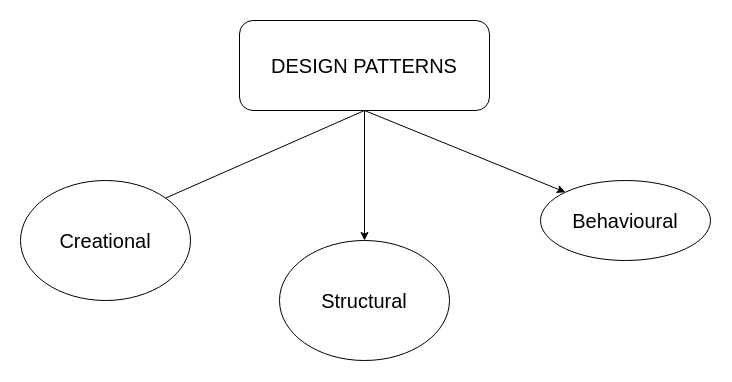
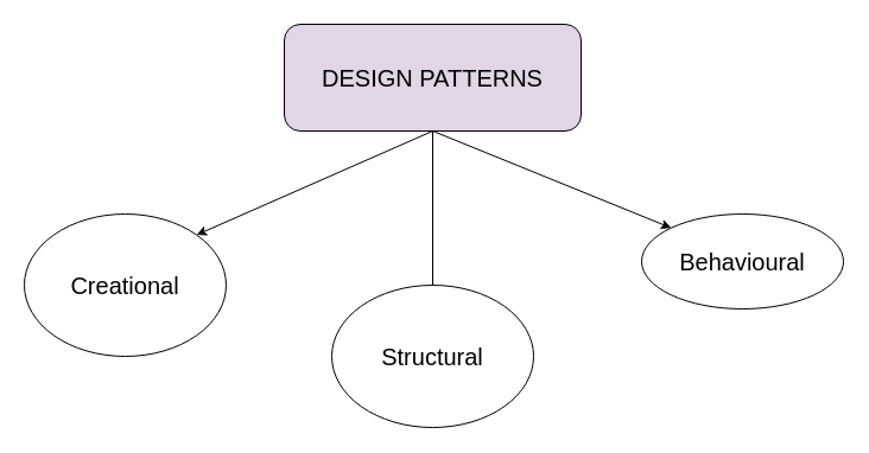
  <mxCell id="0" />
  <mxCell id="1" parent="0" />
- <mxCell id="2" value="DESIGN PATTERNS" style="rounded=1;whiteSpace=wrap;html=1;fontSize=20;" vertex="1" parent="1"><mxGeometry x="239" y="20" width="250" height="90" as="geometry" /></mxCell>
+ <mxCell id="2" value="DESIGN PATTERNS" style="rounded=1;whiteSpace=wrap;html=1;fontSize=20;fillColor=#e1d5e7;" vertex="1" parent="1"><mxGeometry x="239" y="20" width="250" height="90" as="geometry" /></mxCell>
  <mxCell id="3" value="Creational" style="ellipse;whiteSpace=wrap;html=1;fontSize=20;" vertex="1" parent="1"><mxGeometry x="20" y="180" width="170" height="120" as="geometry" /></mxCell>
  <mxCell id="4" value="Structural" style="ellipse;whiteSpace=wrap;html=1;fontSize=20;" vertex="1" parent="1"><mxGeometry x="279" y="240" width="170" height="120" as="geometry" /></mxCell>
  <mxCell id="5" value="Behavioural" style="ellipse;whiteSpace=wrap;html=1;fontSize=20;" vertex="1" parent="1"><mxGeometry x="540" y="180" width="170" height="80" as="geometry" /></mxCell>
- <mxCell id="6" value="" style="endArrow=none;html=1;fontSize=20;exitX=0.5;exitY=1;exitDx=0;exitDy=0;entryX=1;entryY=0;entryDx=0;entryDy=0;" edge="1" parent="1" source="2" target="3"><mxGeometry width="50" height="50" relative="1" as="geometry"><mxPoint x="340" y="500" as="sourcePoint" /><mxPoint x="390" y="450" as="targetPoint" /></mxGeometry></mxCell>
- <mxCell id="7" value="" style="endArrow=classic;html=1;fontSize=20;exitX=0.5;exitY=1;exitDx=0;exitDy=0;" edge="1" parent="1" source="2" target="4"><mxGeometry width="50" height="50" relative="1" as="geometry"><mxPoint x="388.9" y="160" as="sourcePoint" /><mxPoint x="190.004" y="247.574" as="targetPoint" /></mxGeometry></mxCell>
+ <mxCell id="6" value="" style="endArrow=classic;html=1;fontSize=20;exitX=0.5;exitY=1;exitDx=0;exitDy=0;entryX=1;entryY=0;entryDx=0;entryDy=0;" edge="1" parent="1" source="2" target="3"><mxGeometry width="50" height="50" relative="1" as="geometry"><mxPoint x="340" y="500" as="sourcePoint" /><mxPoint x="390" y="450" as="targetPoint" /></mxGeometry></mxCell>
+ <mxCell id="7" value="" style="endArrow=none;html=1;fontSize=20;exitX=0.5;exitY=1;exitDx=0;exitDy=0;" edge="1" parent="1" source="2" target="4"><mxGeometry width="50" height="50" relative="1" as="geometry"><mxPoint x="388.9" y="160" as="sourcePoint" /><mxPoint x="190.004" y="247.574" as="targetPoint" /></mxGeometry></mxCell>
  <mxCell id="8" value="" style="endArrow=classic;html=1;fontSize=20;exitX=0.5;exitY=1;exitDx=0;exitDy=0;entryX=0;entryY=0;entryDx=0;entryDy=0;" edge="1" parent="1" source="2" target="5"><mxGeometry width="50" height="50" relative="1" as="geometry"><mxPoint x="462.9" y="152.43" as="sourcePoint" /><mxPoint x="264.004" y="240.004" as="targetPoint" /></mxGeometry></mxCell>
